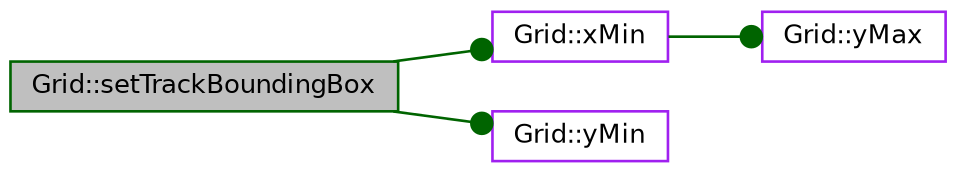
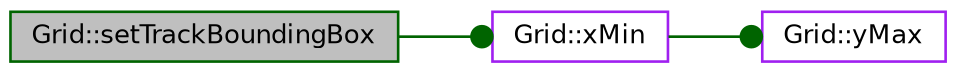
  digraph {
    rankdir=LR
    node [color=purple fontname=Helvetica fontsize=10 shape=record]
    edge [arrowhead=dot color=darkgreen fontname=Helvetica fontsize=10 labelfontname=Helvetica labelfontsize=10 style=solid]
    n1 [color=darkgreen fillcolor=grey75 fontcolor=black height=0.2 label="Grid::setTrackBoundingBox" style=filled width=0.4]
    n2 [height=0.2 label="Grid::xMin" width=0.4]
-   n3 [height=0.2 label="Grid::yMin" width=0.4]
    n4 [height=0.2 label="Grid::yMax" width=0.4]
    n1 -> n2
-   n1 -> n3
    n2 -> n4
  }
